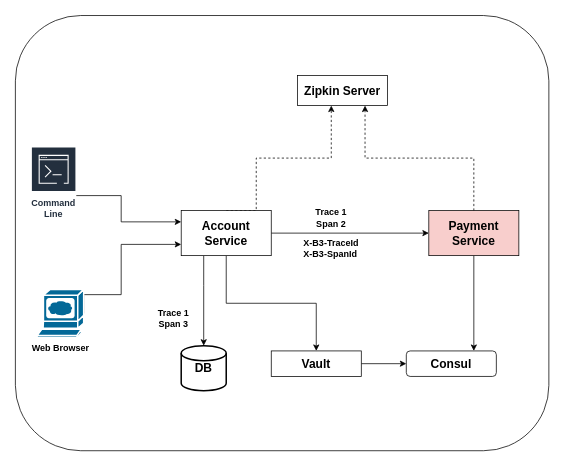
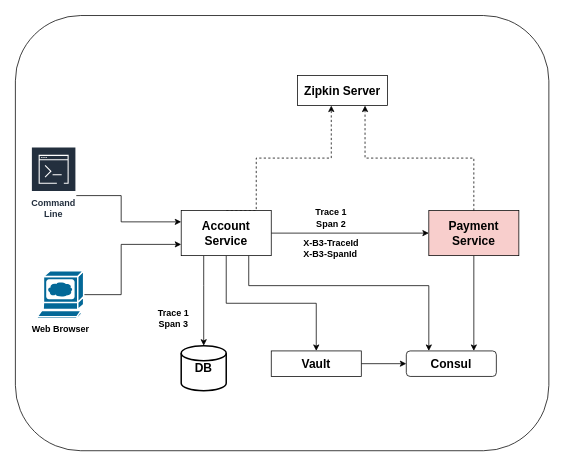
  <mxCell id="0" />
  <mxCell id="1" parent="0" />
  <mxCell id="2" value="" style="rounded=1;whiteSpace=wrap;html=1;" parent="1" vertex="1"><mxGeometry x="20" y="20" width="711" height="580" as="geometry" /></mxCell>
  <mxCell id="3" style="edgeStyle=orthogonalEdgeStyle;rounded=0;orthogonalLoop=1;jettySize=auto;html=1;exitX=1;exitY=0.5;exitDx=0;exitDy=0;entryX=0;entryY=0.5;entryDx=0;entryDy=0;" parent="1" source="8" target="11" edge="1"><mxGeometry relative="1" as="geometry" /></mxCell>
  <mxCell id="4" style="edgeStyle=orthogonalEdgeStyle;rounded=0;orthogonalLoop=1;jettySize=auto;html=1;" parent="1" source="8" target="16" edge="1"><mxGeometry relative="1" as="geometry"><Array as="points"><mxPoint x="271" y="380" /><mxPoint x="271" y="380" /></Array></mxGeometry></mxCell>
  <mxCell id="5" style="edgeStyle=orthogonalEdgeStyle;rounded=0;orthogonalLoop=1;jettySize=auto;html=1;exitX=0.5;exitY=0;exitDx=0;exitDy=0;entryX=0.375;entryY=1;entryDx=0;entryDy=0;dashed=1;entryPerimeter=0;" parent="1" source="8" target="20" edge="1"><mxGeometry relative="1" as="geometry"><Array as="points"><mxPoint x="341" y="280" /><mxPoint x="341" y="210" /><mxPoint x="441" y="210" /></Array></mxGeometry></mxCell>
+ <mxCell id="6" style="edgeStyle=orthogonalEdgeStyle;rounded=0;orthogonalLoop=1;jettySize=auto;html=1;exitX=0.75;exitY=1;exitDx=0;exitDy=0;entryX=0.25;entryY=0;entryDx=0;entryDy=0;" parent="1" source="8" target="21" edge="1"><mxGeometry relative="1" as="geometry"><Array as="points"><mxPoint x="331" y="380" /><mxPoint x="571" y="380" /></Array></mxGeometry></mxCell>
  <mxCell id="7" style="edgeStyle=orthogonalEdgeStyle;rounded=0;orthogonalLoop=1;jettySize=auto;html=1;exitX=0.5;exitY=1;exitDx=0;exitDy=0;" edge="1" parent="1" source="8" target="23"><mxGeometry relative="1" as="geometry" /></mxCell>
  <mxCell id="8" value="&lt;b&gt;&lt;font style=&quot;font-size: 16px&quot;&gt;Account Service&lt;/font&gt;&lt;/b&gt;" style="rounded=0;whiteSpace=wrap;html=1;" parent="1" vertex="1"><mxGeometry x="241" y="280" width="120" height="60" as="geometry" /></mxCell>
  <mxCell id="9" style="edgeStyle=orthogonalEdgeStyle;rounded=0;orthogonalLoop=1;jettySize=auto;html=1;exitX=0.5;exitY=0;exitDx=0;exitDy=0;entryX=0.75;entryY=1;entryDx=0;entryDy=0;dashed=1;" parent="1" source="11" target="20" edge="1"><mxGeometry relative="1" as="geometry" /></mxCell>
  <mxCell id="10" style="edgeStyle=orthogonalEdgeStyle;rounded=0;orthogonalLoop=1;jettySize=auto;html=1;exitX=0.5;exitY=1;exitDx=0;exitDy=0;entryX=0.75;entryY=0;entryDx=0;entryDy=0;" parent="1" source="11" target="21" edge="1"><mxGeometry relative="1" as="geometry" /></mxCell>
  <mxCell id="11" value="&lt;b&gt;&lt;font style=&quot;font-size: 16px&quot;&gt;Payment Service&lt;/font&gt;&lt;/b&gt;" style="rounded=0;whiteSpace=wrap;html=1;fillColor=#f8cecc;" parent="1" vertex="1"><mxGeometry x="571" y="280" width="120" height="60" as="geometry" /></mxCell>
  <mxCell id="12" style="edgeStyle=orthogonalEdgeStyle;rounded=0;orthogonalLoop=1;jettySize=auto;html=1;exitX=1;exitY=0.5;exitDx=0;exitDy=0;exitPerimeter=0;entryX=0;entryY=0.75;entryDx=0;entryDy=0;" parent="1" source="13" target="8" edge="1"><mxGeometry relative="1" as="geometry"><Array as="points"><mxPoint y="392" x="161" /><mxPoint y="325" x="161" /></Array></mxGeometry></mxCell>
- <mxCell id="13" value="&lt;b&gt;Web Browser&lt;/b&gt;" style="shape=mxgraph.cisco.computers_and_peripherals.web_browser;html=1;dashed=0;fillColor=#036897;strokeColor=#ffffff;strokeWidth=2;verticalLabelPosition=bottom;verticalAlign=top" parent="1" vertex="1"><mxGeometry x="49" y="385" width="62" height="64" as="geometry" /></mxCell>
+ <mxCell id="13" value="&lt;b&gt;Web Browser&lt;/b&gt;" style="shape=mxgraph.cisco.computers_and_peripherals.web_browser;html=1;dashed=0;fillColor=#036897;strokeColor=#ffffff;strokeWidth=2;verticalLabelPosition=bottom;verticalAlign=top" parent="1" vertex="1"><mxGeometry x="49" y="360" width="62" height="64" as="geometry" /></mxCell>
  <mxCell id="14" style="edgeStyle=orthogonalEdgeStyle;rounded=0;orthogonalLoop=1;jettySize=auto;html=1;entryX=0;entryY=0.25;entryDx=0;entryDy=0;" parent="1" source="15" target="8" edge="1"><mxGeometry relative="1" as="geometry"><Array as="points"><mxPoint y="260" x="161" /><mxPoint y="295" x="161" /></Array></mxGeometry></mxCell>
  <mxCell id="15" value="&lt;font style=&quot;font-size: 12px&quot;&gt;Command Line&lt;/font&gt;" style="outlineConnect=0;fontColor=#232F3E;gradientColor=none;strokeColor=#ffffff;fillColor=#232F3E;dashed=0;verticalLabelPosition=middle;verticalAlign=bottom;align=center;html=1;whiteSpace=wrap;fontSize=10;fontStyle=1;spacing=3;shape=mxgraph.aws4.productIcon;prIcon=mxgraph.aws4.command_line_interface;" parent="1" vertex="1"><mxGeometry x="41" y="195" width="60" height="100" as="geometry" /></mxCell>
  <mxCell id="16" value="&lt;b&gt;&lt;font style=&quot;font-size: 16px&quot;&gt;DB&lt;/font&gt;&lt;/b&gt;" style="strokeWidth=2;html=1;shape=mxgraph.flowchart.database;whiteSpace=wrap;" parent="1" vertex="1"><mxGeometry x="241" y="460" width="60" height="60" as="geometry" /></mxCell>
  <mxCell id="17" value="&lt;b&gt;Trace 1&lt;br&gt;Span 2&lt;/b&gt;&lt;br&gt;" style="text;html=1;strokeColor=none;fillColor=none;align=center;verticalAlign=middle;whiteSpace=wrap;rounded=0;" parent="1" vertex="1"><mxGeometry x="411" y="280" width="60" height="20" as="geometry" /></mxCell>
  <mxCell id="18" value="&lt;b&gt;Trace 1&lt;br&gt;Span 3&lt;/b&gt;&lt;br&gt;" style="text;html=1;strokeColor=none;fillColor=none;align=center;verticalAlign=middle;whiteSpace=wrap;rounded=0;" parent="1" vertex="1"><mxGeometry x="201" y="414" width="60" height="20" as="geometry" /></mxCell>
  <mxCell id="19" value="&lt;pre&gt;&lt;div style=&quot;text-align: left&quot;&gt;&lt;span style=&quot;font-family: &amp;#34;helvetica&amp;#34; ; white-space: normal&quot;&gt;&lt;b&gt;X-B3-TraceId&lt;/b&gt;&lt;/span&gt;&lt;/div&gt;&lt;div style=&quot;text-align: left&quot;&gt;&lt;span style=&quot;font-family: &amp;#34;helvetica&amp;#34; ; white-space: normal&quot;&gt;&lt;b&gt;X-B3-SpanId&lt;/b&gt;&lt;/span&gt;&lt;/div&gt;&lt;/pre&gt;" style="text;html=1;strokeColor=none;fillColor=none;align=center;verticalAlign=middle;whiteSpace=wrap;rounded=0;" parent="1" vertex="1"><mxGeometry x="396" y="320" width="90" height="20" as="geometry" /></mxCell>
  <mxCell id="20" value="&lt;b&gt;&lt;font style=&quot;font-size: 16px&quot;&gt;Zipkin Server&lt;/font&gt;&lt;/b&gt;" style="rounded=0;whiteSpace=wrap;html=1;" parent="1" vertex="1"><mxGeometry x="396" y="100" width="120" height="40" as="geometry" /></mxCell>
  <mxCell id="21" value="&lt;b&gt;&lt;font style=&quot;font-size: 16px&quot;&gt;Consul&lt;/font&gt;&lt;/b&gt;" style="whiteSpace=wrap;html=1;rounded=1;" parent="1" vertex="1"><mxGeometry x="541" y="467" width="120" height="34" as="geometry" /></mxCell>
  <mxCell id="22" style="edgeStyle=orthogonalEdgeStyle;rounded=0;orthogonalLoop=1;jettySize=auto;html=1;exitX=1;exitY=0.5;exitDx=0;exitDy=0;entryX=0;entryY=0.5;entryDx=0;entryDy=0;" edge="1" parent="1" source="23" target="21"><mxGeometry relative="1" as="geometry" /></mxCell>
  <mxCell id="23" value="&lt;b&gt;&lt;font style=&quot;font-size: 16px&quot;&gt;Vault&lt;/font&gt;&lt;/b&gt;" style="rounded=0;whiteSpace=wrap;html=1;" vertex="1" parent="1"><mxGeometry x="361" y="467" width="120" height="34" as="geometry" /></mxCell>
